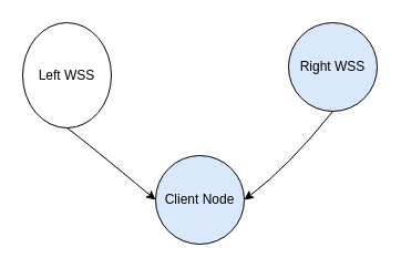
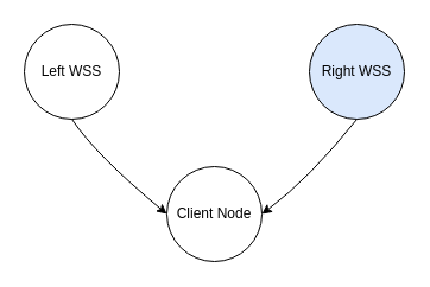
  <mxCell id="0" />
  <mxCell id="1" parent="0" />
- <mxCell id="2" value="Client Node" style="ellipse;whiteSpace=wrap;html=1;aspect=fixed;fillColor=#dae8fc;" vertex="1" parent="1"><mxGeometry x="140" y="140" width="80" height="80" as="geometry" /></mxCell>
- <mxCell id="3" value="Left WSS" style="ellipse;whiteSpace=wrap;html=1;aspect=fixed;" vertex="1" parent="1"><mxGeometry x="20" y="20" width="80" height="95" as="geometry" /></mxCell>
+ <mxCell id="2" value="Client Node" style="ellipse;whiteSpace=wrap;html=1;aspect=fixed;" vertex="1" parent="1"><mxGeometry x="140" y="140" width="80" height="80" as="geometry" /></mxCell>
+ <mxCell id="3" value="Left WSS" style="ellipse;whiteSpace=wrap;html=1;aspect=fixed;" vertex="1" parent="1"><mxGeometry x="20" y="20" width="80" height="80" as="geometry" /></mxCell>
  <mxCell id="4" value="Right WSS" style="ellipse;whiteSpace=wrap;html=1;aspect=fixed;fillColor=#dae8fc;" vertex="1" parent="1"><mxGeometry x="260" y="20" width="80" height="80" as="geometry" /></mxCell>
  <mxCell id="5" value="" style="curved=1;endArrow=classic;html=1;rounded=0;exitX=0.5;exitY=1;exitDx=0;exitDy=0;entryX=0;entryY=0.5;entryDx=0;entryDy=0;" edge="1" parent="1" source="3" target="2"><mxGeometry width="50" height="50" relative="1" as="geometry"><mxPoint x="170" y="180" as="sourcePoint" /><mxPoint x="220" y="130" as="targetPoint" /><Array as="points"><mxPoint x="80" y="130" /></Array></mxGeometry></mxCell>
  <mxCell id="6" value="" style="curved=1;endArrow=classic;html=1;rounded=0;exitX=0.5;exitY=1;exitDx=0;exitDy=0;" edge="1" parent="1" source="4"><mxGeometry width="50" height="50" relative="1" as="geometry"><mxPoint x="60" y="260" as="sourcePoint" /><mxPoint x="220" y="180" as="targetPoint" /><Array as="points"><mxPoint x="260" y="150" /></Array></mxGeometry></mxCell>
